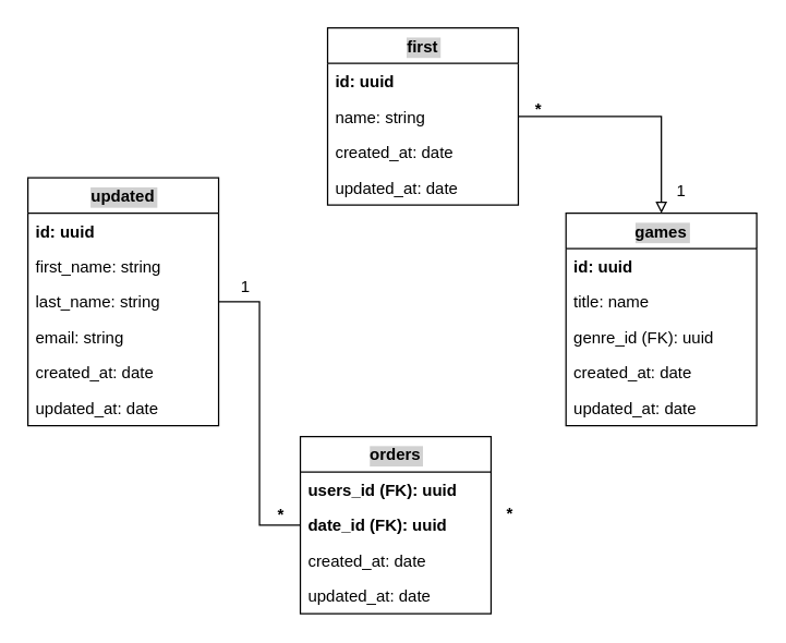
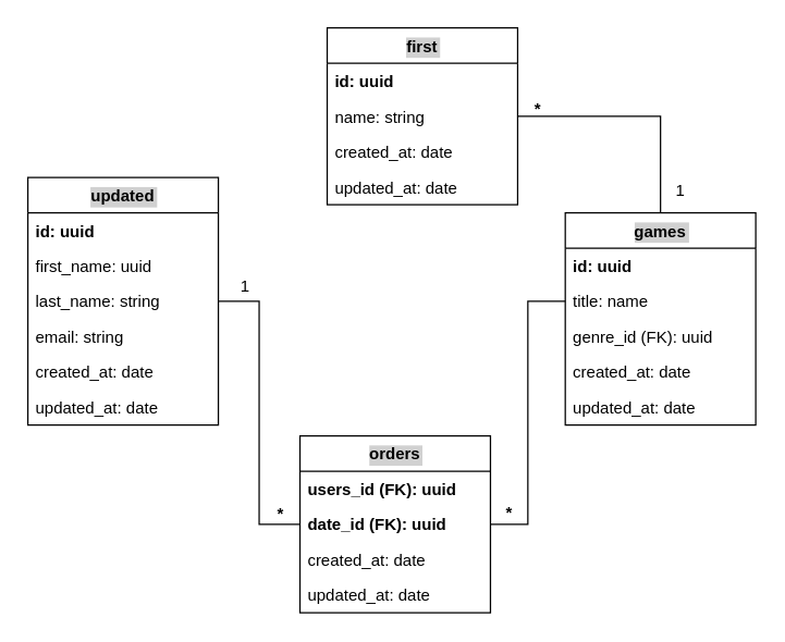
  <mxCell id="0" />
  <mxCell id="1" parent="0" />
  <mxCell id="2" value="updated" style="swimlane;fontStyle=1;childLayout=stackLayout;horizontal=1;startSize=26;fillColor=none;horizontalStack=0;resizeParent=1;resizeParentMax=0;resizeLast=0;collapsible=1;marginBottom=0;labelBackgroundColor=#d1d1d1;" vertex="1" parent="1"><mxGeometry x="20" y="130" width="140" height="182" as="geometry" /></mxCell>
  <mxCell id="3" value="id: uuid" style="text;strokeColor=none;fillColor=none;align=left;verticalAlign=top;spacingLeft=4;spacingRight=4;overflow=hidden;rotatable=0;points=[[0,0.5],[1,0.5]];portConstraint=eastwest;fontStyle=1" vertex="1" parent="2"><mxGeometry y="26" width="140" height="26" as="geometry" /></mxCell>
- <mxCell id="4" value="first_name: string" style="text;strokeColor=none;fillColor=none;align=left;verticalAlign=top;spacingLeft=4;spacingRight=4;overflow=hidden;rotatable=0;points=[[0,0.5],[1,0.5]];portConstraint=eastwest;" vertex="1" parent="2"><mxGeometry y="52" width="140" height="26" as="geometry" /></mxCell>
+ <mxCell id="4" value="first_name: uuid" style="text;strokeColor=none;fillColor=none;align=left;verticalAlign=top;spacingLeft=4;spacingRight=4;overflow=hidden;rotatable=0;points=[[0,0.5],[1,0.5]];portConstraint=eastwest;" vertex="1" parent="2"><mxGeometry y="52" width="140" height="26" as="geometry" /></mxCell>
  <mxCell id="5" value="last_name: string" style="text;strokeColor=none;fillColor=none;align=left;verticalAlign=top;spacingLeft=4;spacingRight=4;overflow=hidden;rotatable=0;points=[[0,0.5],[1,0.5]];portConstraint=eastwest;" vertex="1" parent="2"><mxGeometry y="78" width="140" height="26" as="geometry" /></mxCell>
  <mxCell id="6" value="email: string" style="text;strokeColor=none;fillColor=none;align=left;verticalAlign=top;spacingLeft=4;spacingRight=4;overflow=hidden;rotatable=0;points=[[0,0.5],[1,0.5]];portConstraint=eastwest;" vertex="1" parent="2"><mxGeometry y="104" width="140" height="26" as="geometry" /></mxCell>
  <mxCell id="7" value="created_at: date" style="text;strokeColor=none;fillColor=none;align=left;verticalAlign=top;spacingLeft=4;spacingRight=4;overflow=hidden;rotatable=0;points=[[0,0.5],[1,0.5]];portConstraint=eastwest;" vertex="1" parent="2"><mxGeometry y="130" width="140" height="26" as="geometry" /></mxCell>
  <mxCell id="8" value="updated_at: date" style="text;strokeColor=none;fillColor=none;align=left;verticalAlign=top;spacingLeft=4;spacingRight=4;overflow=hidden;rotatable=0;points=[[0,0.5],[1,0.5]];portConstraint=eastwest;" vertex="1" parent="2"><mxGeometry y="156" width="140" height="26" as="geometry" /></mxCell>
  <mxCell id="9" value="games" style="swimlane;fontStyle=1;childLayout=stackLayout;horizontal=1;startSize=26;fillColor=none;horizontalStack=0;resizeParent=1;resizeParentMax=0;resizeLast=0;collapsible=1;marginBottom=0;labelBackgroundColor=#d1d1d1;" vertex="1" parent="1"><mxGeometry x="415" y="156" width="140" height="156" as="geometry" /></mxCell>
  <mxCell id="10" value="id: uuid" style="text;strokeColor=none;fillColor=none;align=left;verticalAlign=top;spacingLeft=4;spacingRight=4;overflow=hidden;rotatable=0;points=[[0,0.5],[1,0.5]];portConstraint=eastwest;fontStyle=1" vertex="1" parent="9"><mxGeometry y="26" width="140" height="26" as="geometry" /></mxCell>
  <mxCell id="11" value="title: name" style="text;strokeColor=none;fillColor=none;align=left;verticalAlign=top;spacingLeft=4;spacingRight=4;overflow=hidden;rotatable=0;points=[[0,0.5],[1,0.5]];portConstraint=eastwest;" vertex="1" parent="9"><mxGeometry y="52" width="140" height="26" as="geometry" /></mxCell>
  <mxCell id="12" value="genre_id (FK): uuid" style="text;strokeColor=none;fillColor=none;align=left;verticalAlign=top;spacingLeft=4;spacingRight=4;overflow=hidden;rotatable=0;points=[[0,0.5],[1,0.5]];portConstraint=eastwest;" vertex="1" parent="9"><mxGeometry y="78" width="140" height="26" as="geometry" /></mxCell>
  <mxCell id="13" value="created_at: date" style="text;strokeColor=none;fillColor=none;align=left;verticalAlign=top;spacingLeft=4;spacingRight=4;overflow=hidden;rotatable=0;points=[[0,0.5],[1,0.5]];portConstraint=eastwest;" vertex="1" parent="9"><mxGeometry y="104" width="140" height="26" as="geometry" /></mxCell>
  <mxCell id="14" value="updated_at: date" style="text;strokeColor=none;fillColor=none;align=left;verticalAlign=top;spacingLeft=4;spacingRight=4;overflow=hidden;rotatable=0;points=[[0,0.5],[1,0.5]];portConstraint=eastwest;" vertex="1" parent="9"><mxGeometry y="130" width="140" height="26" as="geometry" /></mxCell>
- <mxCell id="15" style="edgeStyle=orthogonalEdgeStyle;rounded=0;orthogonalLoop=1;jettySize=auto;html=1;endArrow=block;endFill=0;" edge="1" parent="1" source="16" target="9"><mxGeometry relative="1" as="geometry" /></mxCell>
+ <mxCell id="15" style="edgeStyle=orthogonalEdgeStyle;rounded=0;orthogonalLoop=1;jettySize=auto;html=1;endArrow=none;endFill=0;" edge="1" parent="1" source="16" target="9"><mxGeometry relative="1" as="geometry" /></mxCell>
  <mxCell id="16" value="first" style="swimlane;fontStyle=1;childLayout=stackLayout;horizontal=1;startSize=26;fillColor=none;horizontalStack=0;resizeParent=1;resizeParentMax=0;resizeLast=0;collapsible=1;marginBottom=0;labelBackgroundColor=#d1d1d1;" vertex="1" parent="1"><mxGeometry x="240" y="20" width="140" height="130" as="geometry" /></mxCell>
  <mxCell id="17" value="id: uuid" style="text;strokeColor=none;fillColor=none;align=left;verticalAlign=top;spacingLeft=4;spacingRight=4;overflow=hidden;rotatable=0;points=[[0,0.5],[1,0.5]];portConstraint=eastwest;fontStyle=1" vertex="1" parent="16"><mxGeometry y="26" width="140" height="26" as="geometry" /></mxCell>
  <mxCell id="18" value="name: string" style="text;strokeColor=none;fillColor=none;align=left;verticalAlign=top;spacingLeft=4;spacingRight=4;overflow=hidden;rotatable=0;points=[[0,0.5],[1,0.5]];portConstraint=eastwest;" vertex="1" parent="16"><mxGeometry y="52" width="140" height="26" as="geometry" /></mxCell>
  <mxCell id="19" value="created_at: date" style="text;strokeColor=none;fillColor=none;align=left;verticalAlign=top;spacingLeft=4;spacingRight=4;overflow=hidden;rotatable=0;points=[[0,0.5],[1,0.5]];portConstraint=eastwest;" vertex="1" parent="16"><mxGeometry y="78" width="140" height="26" as="geometry" /></mxCell>
  <mxCell id="20" value="updated_at: date" style="text;strokeColor=none;fillColor=none;align=left;verticalAlign=top;spacingLeft=4;spacingRight=4;overflow=hidden;rotatable=0;points=[[0,0.5],[1,0.5]];portConstraint=eastwest;" vertex="1" parent="16"><mxGeometry y="104" width="140" height="26" as="geometry" /></mxCell>
  <mxCell id="21" value="orders" style="swimlane;fontStyle=1;childLayout=stackLayout;horizontal=1;startSize=26;fillColor=none;horizontalStack=0;resizeParent=1;resizeParentMax=0;resizeLast=0;collapsible=1;marginBottom=0;labelBackgroundColor=#d1d1d1;" vertex="1" parent="1"><mxGeometry x="220" y="320" width="140" height="130" as="geometry" /></mxCell>
  <mxCell id="22" value="users_id (FK): uuid" style="text;strokeColor=none;fillColor=none;align=left;verticalAlign=top;spacingLeft=4;spacingRight=4;overflow=hidden;rotatable=0;points=[[0,0.5],[1,0.5]];portConstraint=eastwest;fontStyle=1" vertex="1" parent="21"><mxGeometry y="26" width="140" height="26" as="geometry" /></mxCell>
  <mxCell id="23" value="date_id (FK): uuid" style="text;strokeColor=none;fillColor=none;align=left;verticalAlign=top;spacingLeft=4;spacingRight=4;overflow=hidden;rotatable=0;points=[[0,0.5],[1,0.5]];portConstraint=eastwest;fontStyle=1" vertex="1" parent="21"><mxGeometry y="52" width="140" height="26" as="geometry" /></mxCell>
  <mxCell id="24" value="created_at: date" style="text;strokeColor=none;fillColor=none;align=left;verticalAlign=top;spacingLeft=4;spacingRight=4;overflow=hidden;rotatable=0;points=[[0,0.5],[1,0.5]];portConstraint=eastwest;" vertex="1" parent="21"><mxGeometry y="78" width="140" height="26" as="geometry" /></mxCell>
  <mxCell id="25" value="updated_at: date" style="text;strokeColor=none;fillColor=none;align=left;verticalAlign=top;spacingLeft=4;spacingRight=4;overflow=hidden;rotatable=0;points=[[0,0.5],[1,0.5]];portConstraint=eastwest;" vertex="1" parent="21"><mxGeometry y="104" width="140" height="26" as="geometry" /></mxCell>
  <mxCell id="26" style="edgeStyle=orthogonalEdgeStyle;rounded=0;orthogonalLoop=1;jettySize=auto;html=1;exitX=1;exitY=0.5;exitDx=0;exitDy=0;entryX=0;entryY=0.5;entryDx=0;entryDy=0;endArrow=none;endFill=0;" edge="1" parent="1" source="5" target="23"><mxGeometry relative="1" as="geometry" /></mxCell>
+ <mxCell id="27" style="edgeStyle=orthogonalEdgeStyle;rounded=0;orthogonalLoop=1;jettySize=auto;html=1;exitX=0;exitY=0.5;exitDx=0;exitDy=0;entryX=1;entryY=0.5;entryDx=0;entryDy=0;endArrow=none;endFill=0;" edge="1" parent="1" source="11" target="23"><mxGeometry relative="1" as="geometry" /></mxCell>
  <mxCell id="28" value="1" style="text;html=1;strokeColor=none;fillColor=none;align=center;verticalAlign=middle;whiteSpace=wrap;rounded=0;labelBackgroundColor=none;" vertex="1" parent="1"><mxGeometry x="480" y="130" width="40" height="20" as="geometry" /></mxCell>
  <mxCell id="29" value="&lt;b&gt;*&lt;/b&gt;" style="text;html=1;strokeColor=none;fillColor=none;align=center;verticalAlign=middle;whiteSpace=wrap;rounded=0;labelBackgroundColor=none;" vertex="1" parent="1"><mxGeometry x="375" y="70" width="40" height="20" as="geometry" /></mxCell>
  <mxCell id="30" value="1" style="text;html=1;strokeColor=none;fillColor=none;align=center;verticalAlign=middle;whiteSpace=wrap;rounded=0;labelBackgroundColor=none;" vertex="1" parent="1"><mxGeometry x="160" y="200" width="40" height="20" as="geometry" /></mxCell>
  <mxCell id="31" value="&lt;b&gt;*&lt;/b&gt;" style="text;html=1;strokeColor=none;fillColor=none;align=center;verticalAlign=middle;whiteSpace=wrap;rounded=0;labelBackgroundColor=none;" vertex="1" parent="1"><mxGeometry x="186" y="368" width="40" height="20" as="geometry" /></mxCell>
  <mxCell id="32" value="&lt;b&gt;*&lt;/b&gt;" style="text;html=1;strokeColor=none;fillColor=none;align=center;verticalAlign=middle;whiteSpace=wrap;rounded=0;labelBackgroundColor=none;" vertex="1" parent="1"><mxGeometry x="354" y="367" width="40" height="20" as="geometry" /></mxCell>
